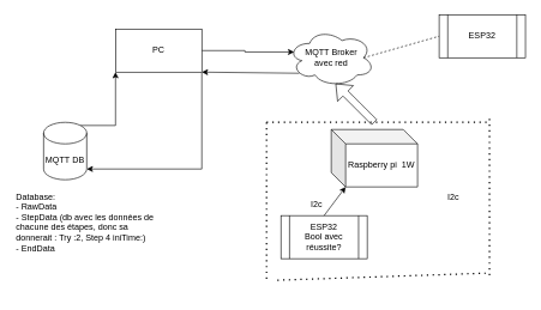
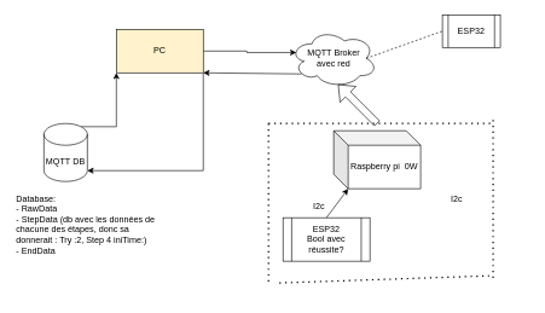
  <mxCell id="0" />
  <mxCell id="1" parent="0" />
  <mxCell id="2" style="edgeStyle=orthogonalEdgeStyle;rounded=0;orthogonalLoop=1;jettySize=auto;html=1;exitX=0.855;exitY=0;exitDx=0;exitDy=4.35;exitPerimeter=0;entryX=0;entryY=1;entryDx=0;entryDy=0;" edge="1" parent="1" source="3" target="6"><mxGeometry relative="1" as="geometry" /></mxCell>
  <mxCell id="3" value="MQTT&amp;nbsp;DB" style="shape=cylinder3;whiteSpace=wrap;html=1;boundedLbl=1;backgroundOutline=1;size=15;" vertex="1" parent="1"><mxGeometry x="60" y="170" width="60" height="80" as="geometry" /></mxCell>
  <mxCell id="4" value="MQTT Broker&lt;br&gt;avec red" style="ellipse;shape=cloud;whiteSpace=wrap;html=1;" vertex="1" parent="1"><mxGeometry x="400" y="40" width="120" height="80" as="geometry" /></mxCell>
  <mxCell id="5" style="edgeStyle=orthogonalEdgeStyle;rounded=0;orthogonalLoop=1;jettySize=auto;html=1;exitX=1;exitY=0.5;exitDx=0;exitDy=0;entryX=0.07;entryY=0.4;entryDx=0;entryDy=0;entryPerimeter=0;" edge="1" parent="1" source="6" target="4"><mxGeometry relative="1" as="geometry" /></mxCell>
- <mxCell id="6" value="PC" style="rounded=0;whiteSpace=wrap;html=1;" vertex="1" parent="1"><mxGeometry x="160" y="40" width="120" height="60" as="geometry" /></mxCell>
- <mxCell id="7" value="Raspberry pi&amp;nbsp; 1W" style="shape=cube;whiteSpace=wrap;html=1;boundedLbl=1;backgroundOutline=1;darkOpacity=0.05;darkOpacity2=0.1;" vertex="1" parent="1"><mxGeometry x="460" y="180" width="120" height="80" as="geometry" /></mxCell>
+ <mxCell id="6" value="PC" style="rounded=0;whiteSpace=wrap;html=1;fillColor=#fff2cc;" vertex="1" parent="1"><mxGeometry x="160" y="40" width="120" height="60" as="geometry" /></mxCell>
+ <mxCell id="7" value="Raspberry pi&amp;nbsp; 0W" style="shape=cube;whiteSpace=wrap;html=1;boundedLbl=1;backgroundOutline=1;darkOpacity=0.05;darkOpacity2=0.1;" vertex="1" parent="1"><mxGeometry x="460" y="180" width="120" height="80" as="geometry" /></mxCell>
  <mxCell id="8" value="ESP32&lt;br&gt;Bool avec réussite?" style="shape=process;whiteSpace=wrap;html=1;backgroundOutline=1;" vertex="1" parent="1"><mxGeometry x="390" y="300" width="120" height="60" as="geometry" /></mxCell>
- <mxCell id="9" value="ESP32" style="shape=process;whiteSpace=wrap;html=1;backgroundOutline=1;" vertex="1" parent="1"><mxGeometry x="610" y="20" width="120" height="60" as="geometry" /></mxCell>
+ <mxCell id="9" value="ESP32" style="shape=process;whiteSpace=wrap;html=1;backgroundOutline=1;" vertex="1" parent="1"><mxGeometry x="610" y="20" width="80" height="45" as="geometry" /></mxCell>
  <mxCell id="10" value="" style="endArrow=none;dashed=1;html=1;rounded=0;entryX=0;entryY=0.5;entryDx=0;entryDy=0;exitX=0.875;exitY=0.5;exitDx=0;exitDy=0;exitPerimeter=0;" edge="1" parent="1" source="4" target="9"><mxGeometry width="50" height="50" relative="1" as="geometry"><mxPoint x="320" y="270" as="sourcePoint" /><mxPoint x="370" y="220" as="targetPoint" /></mxGeometry></mxCell>
  <mxCell id="11" value="" style="endArrow=classic;html=1;rounded=0;entryX=1;entryY=1;entryDx=0;entryDy=0;exitX=0.13;exitY=0.77;exitDx=0;exitDy=0;exitPerimeter=0;" edge="1" parent="1" source="4" target="6"><mxGeometry width="50" height="50" relative="1" as="geometry"><mxPoint x="320" y="270" as="sourcePoint" /><mxPoint x="370" y="220" as="targetPoint" /></mxGeometry></mxCell>
  <mxCell id="12" value="" style="endArrow=classic;html=1;rounded=0;exitX=1;exitY=1;exitDx=0;exitDy=0;entryX=1;entryY=1;entryDx=0;entryDy=-15;entryPerimeter=0;" edge="1" parent="1" source="6" target="3"><mxGeometry width="50" height="50" relative="1" as="geometry"><mxPoint x="320" y="270" as="sourcePoint" /><mxPoint x="370" y="220" as="targetPoint" /><Array as="points"><mxPoint x="280" y="235" /></Array></mxGeometry></mxCell>
  <mxCell id="13" value="Database:&lt;br&gt;- RawData&lt;br&gt;- StepData (db avec les données de chacune des étapes, donc sa donnerait : Try :2, Step 4 iniTime:)&lt;br&gt;- EndData" style="text;html=1;strokeColor=none;fillColor=none;align=left;verticalAlign=top;whiteSpace=wrap;rounded=0;" vertex="1" parent="1"><mxGeometry x="20" y="260" width="200" height="150" as="geometry" /></mxCell>
  <mxCell id="14" value="" style="endArrow=classic;html=1;rounded=0;entryX=0;entryY=0;entryDx=20;entryDy=80;entryPerimeter=0;exitX=0.5;exitY=0;exitDx=0;exitDy=0;" edge="1" parent="1" source="8" target="7"><mxGeometry width="50" height="50" relative="1" as="geometry"><mxPoint x="340" y="250" as="sourcePoint" /><mxPoint x="390" y="200" as="targetPoint" /></mxGeometry></mxCell>
  <mxCell id="15" value="I2c" style="text;html=1;strokeColor=none;fillColor=none;align=center;verticalAlign=middle;whiteSpace=wrap;rounded=0;" vertex="1" parent="1"><mxGeometry x="600" y="260" width="60" height="30" as="geometry" /></mxCell>
  <mxCell id="16" value="" style="endArrow=none;dashed=1;html=1;dashPattern=1 3;strokeWidth=2;rounded=0;" edge="1" parent="1"><mxGeometry width="50" height="50" relative="1" as="geometry"><mxPoint x="370" y="170" as="sourcePoint" /><mxPoint x="680" y="170" as="targetPoint" /></mxGeometry></mxCell>
  <mxCell id="17" value="" style="endArrow=none;dashed=1;html=1;dashPattern=1 3;strokeWidth=2;rounded=0;" edge="1" parent="1"><mxGeometry width="50" height="50" relative="1" as="geometry"><mxPoint x="385" y="390" as="sourcePoint" /><mxPoint x="680" y="380" as="targetPoint" /></mxGeometry></mxCell>
  <mxCell id="18" value="" style="endArrow=none;dashed=1;html=1;dashPattern=1 3;strokeWidth=2;rounded=0;" edge="1" parent="1"><mxGeometry width="50" height="50" relative="1" as="geometry"><mxPoint x="370" y="170" as="sourcePoint" /><mxPoint x="370" y="390" as="targetPoint" /></mxGeometry></mxCell>
  <mxCell id="19" value="" style="endArrow=none;dashed=1;html=1;dashPattern=1 3;strokeWidth=2;rounded=0;" edge="1" parent="1"><mxGeometry width="50" height="50" relative="1" as="geometry"><mxPoint x="680" y="165" as="sourcePoint" /><mxPoint x="680" y="385" as="targetPoint" /></mxGeometry></mxCell>
  <mxCell id="20" value="" style="shape=flexArrow;endArrow=classic;html=1;rounded=0;entryX=0.55;entryY=0.95;entryDx=0;entryDy=0;entryPerimeter=0;" edge="1" parent="1" target="4"><mxGeometry width="50" height="50" relative="1" as="geometry"><mxPoint x="520" y="170" as="sourcePoint" /><mxPoint x="520" y="120" as="targetPoint" /></mxGeometry></mxCell>
  <mxCell id="21" value="I2c" style="text;html=1;strokeColor=none;fillColor=none;align=center;verticalAlign=middle;whiteSpace=wrap;rounded=0;" vertex="1" parent="1"><mxGeometry x="410" y="270" width="60" height="30" as="geometry" /></mxCell>
